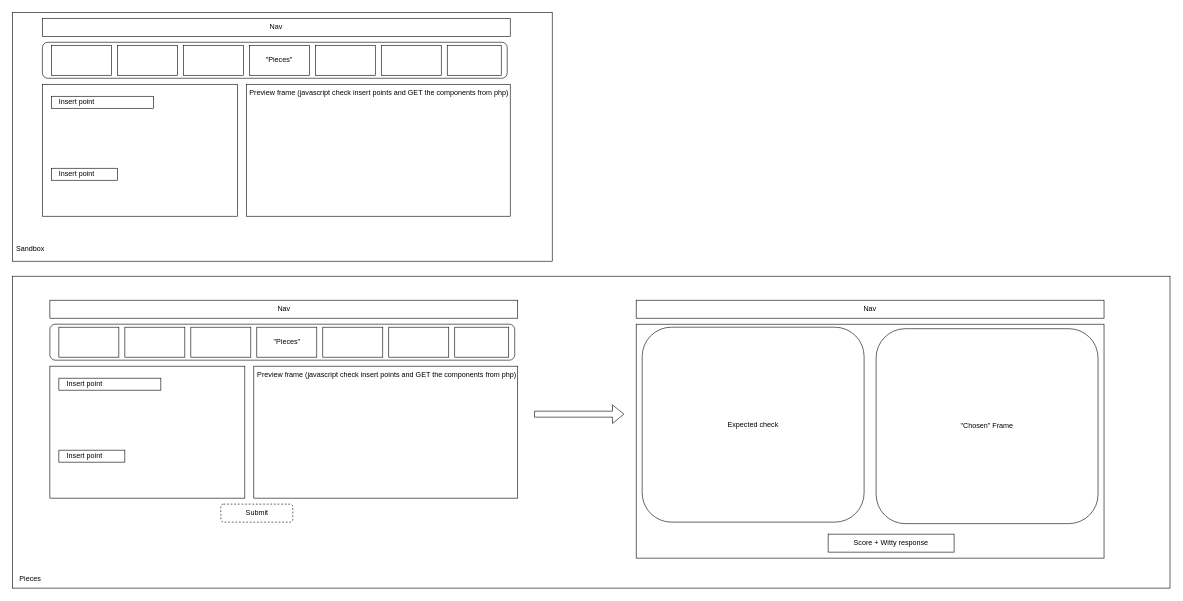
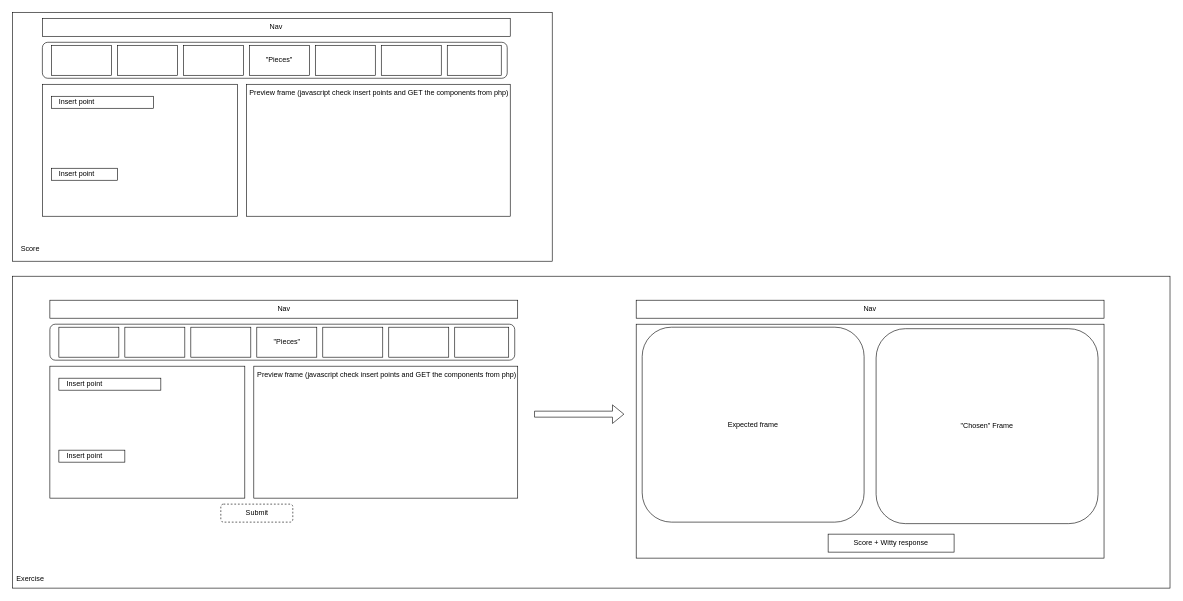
  <mxCell id="0" />
  <mxCell id="1" parent="0" />
  <mxCell id="2" value="" style="group" vertex="1" connectable="0" parent="1"><mxGeometry x="70" y="30" width="850" height="400" as="geometry" /></mxCell>
  <mxCell id="3" value="" style="group" vertex="1" connectable="0" parent="2"><mxGeometry width="850" height="400" as="geometry" /></mxCell>
  <mxCell id="4" value="" style="group" vertex="1" connectable="0" parent="3"><mxGeometry width="850" height="400" as="geometry" /></mxCell>
  <mxCell id="5" value="" style="group" vertex="1" connectable="0" parent="4"><mxGeometry y="110" width="325" height="220" as="geometry" /></mxCell>
  <mxCell id="6" value="" style="group" vertex="1" connectable="0" parent="5"><mxGeometry width="325" height="220" as="geometry" /></mxCell>
  <mxCell id="7" value="" style="rounded=0;whiteSpace=wrap;html=1;" vertex="1" parent="6"><mxGeometry width="325" height="220" as="geometry" /></mxCell>
  <mxCell id="8" value="" style="rounded=0;whiteSpace=wrap;html=1;" vertex="1" parent="6"><mxGeometry x="15" y="20" width="170" height="20" as="geometry" /></mxCell>
  <mxCell id="9" value="" style="rounded=0;whiteSpace=wrap;html=1;" vertex="1" parent="6"><mxGeometry x="15" y="140" width="110" height="20" as="geometry" /></mxCell>
  <mxCell id="10" value="Insert point" style="text;html=1;align=center;verticalAlign=middle;whiteSpace=wrap;rounded=0;" vertex="1" parent="6"><mxGeometry x="15" y="15" width="85" height="30" as="geometry" /></mxCell>
  <mxCell id="11" value="Insert point" style="text;html=1;align=center;verticalAlign=middle;whiteSpace=wrap;rounded=0;" vertex="1" parent="6"><mxGeometry x="15" y="135" width="85" height="30" as="geometry" /></mxCell>
  <mxCell id="12" value="" style="group" vertex="1" connectable="0" parent="4"><mxGeometry width="780" height="30" as="geometry" /></mxCell>
  <mxCell id="13" value="" style="rounded=0;whiteSpace=wrap;html=1;" vertex="1" parent="12"><mxGeometry width="780" height="30" as="geometry" /></mxCell>
  <mxCell id="14" value="Nav" style="text;html=1;align=center;verticalAlign=middle;whiteSpace=wrap;rounded=0;" vertex="1" parent="12"><mxGeometry x="360" width="60" height="30" as="geometry" /></mxCell>
  <mxCell id="15" value="" style="group" vertex="1" connectable="0" parent="4"><mxGeometry y="40" width="850" height="360" as="geometry" /></mxCell>
  <mxCell id="16" value="" style="group" vertex="1" connectable="0" parent="15"><mxGeometry width="850" height="360" as="geometry" /></mxCell>
  <mxCell id="17" value="" style="rounded=0;whiteSpace=wrap;html=1;fillColor=none;" vertex="1" parent="16"><mxGeometry x="-50" y="-50" width="900" height="415" as="geometry" /></mxCell>
  <mxCell id="18" value="" style="rounded=1;whiteSpace=wrap;html=1;" vertex="1" parent="16"><mxGeometry width="775" height="60" as="geometry" /></mxCell>
  <mxCell id="19" value="" style="rounded=0;whiteSpace=wrap;html=1;" vertex="1" parent="16"><mxGeometry x="15" y="5" width="100" height="50" as="geometry" /></mxCell>
  <mxCell id="20" value="" style="rounded=0;whiteSpace=wrap;html=1;" vertex="1" parent="16"><mxGeometry x="125" y="5" width="100" height="50" as="geometry" /></mxCell>
  <mxCell id="21" value="" style="rounded=0;whiteSpace=wrap;html=1;" vertex="1" parent="16"><mxGeometry x="235" y="5" width="100" height="50" as="geometry" /></mxCell>
  <mxCell id="22" value="" style="rounded=0;whiteSpace=wrap;html=1;" vertex="1" parent="16"><mxGeometry x="345" y="5" width="100" height="50" as="geometry" /></mxCell>
  <mxCell id="23" value="" style="rounded=0;whiteSpace=wrap;html=1;" vertex="1" parent="16"><mxGeometry x="455" y="5" width="100" height="50" as="geometry" /></mxCell>
  <mxCell id="24" value="" style="rounded=0;whiteSpace=wrap;html=1;" vertex="1" parent="16"><mxGeometry x="565" y="5" width="100" height="50" as="geometry" /></mxCell>
  <mxCell id="25" value="" style="rounded=0;whiteSpace=wrap;html=1;" vertex="1" parent="16"><mxGeometry x="675" y="5" width="90" height="50" as="geometry" /></mxCell>
  <mxCell id="26" value="&quot;Pieces&quot;" style="text;html=1;align=center;verticalAlign=middle;whiteSpace=wrap;rounded=0;" vertex="1" parent="16"><mxGeometry x="365" y="15" width="60" height="30" as="geometry" /></mxCell>
- <mxCell id="27" value="Sandbox" style="text;html=1;align=center;verticalAlign=middle;whiteSpace=wrap;rounded=0;" vertex="1" parent="16"><mxGeometry x="-50" y="330" width="60" height="30" as="geometry" /></mxCell>
+ <mxCell id="27" value="Score" style="text;html=1;align=center;verticalAlign=middle;whiteSpace=wrap;rounded=0;" vertex="1" parent="16"><mxGeometry x="-50" y="330" width="60" height="30" as="geometry" /></mxCell>
  <mxCell id="28" value="" style="group" vertex="1" connectable="0" parent="4"><mxGeometry x="340" y="110" width="440" height="220" as="geometry" /></mxCell>
  <mxCell id="29" value="" style="rounded=0;whiteSpace=wrap;html=1;" vertex="1" parent="28"><mxGeometry width="440" height="220" as="geometry" /></mxCell>
  <mxCell id="30" value="Preview frame (javascript check insert points and GET the components from php)" style="text;html=1;align=center;verticalAlign=middle;whiteSpace=wrap;rounded=0;" vertex="1" parent="28"><mxGeometry x="3" width="437" height="30" as="geometry" /></mxCell>
  <mxCell id="31" value="" style="group" vertex="1" connectable="0" parent="1"><mxGeometry x="20" y="460" width="1930" height="520" as="geometry" /></mxCell>
  <mxCell id="32" value="" style="group" vertex="1" connectable="0" parent="31"><mxGeometry x="62.5" y="40" width="1757.5" height="430" as="geometry" /></mxCell>
  <mxCell id="33" value="" style="shape=flexArrow;endArrow=classic;html=1;movable=1;resizable=1;rotatable=1;deletable=1;editable=1;locked=0;connectable=1;" edge="1" parent="32"><mxGeometry width="50" height="50" relative="1" as="geometry"><mxPoint x="807.5" y="190" as="sourcePoint" /><mxPoint x="957.5" y="190" as="targetPoint" /></mxGeometry></mxCell>
  <mxCell id="34" value="" style="group" vertex="1" connectable="0" parent="32"><mxGeometry x="977.5" width="780" height="430" as="geometry" /></mxCell>
  <mxCell id="35" value="" style="rounded=0;whiteSpace=wrap;html=1;movable=1;resizable=1;rotatable=1;deletable=1;editable=1;locked=0;connectable=1;container=0;" vertex="1" parent="34"><mxGeometry y="40" width="780" height="390" as="geometry" /></mxCell>
- <mxCell id="36" value="Expected check" style="rounded=1;whiteSpace=wrap;html=1;movable=1;resizable=1;rotatable=1;deletable=1;editable=1;locked=0;connectable=1;container=0;" vertex="1" parent="34"><mxGeometry x="10" y="45" width="370" height="325" as="geometry" /></mxCell>
+ <mxCell id="36" value="Expected frame" style="rounded=1;whiteSpace=wrap;html=1;movable=1;resizable=1;rotatable=1;deletable=1;editable=1;locked=0;connectable=1;container=0;" vertex="1" parent="34"><mxGeometry x="10" y="45" width="370" height="325" as="geometry" /></mxCell>
  <mxCell id="37" value="&quot;Chosen&quot; Frame" style="rounded=1;whiteSpace=wrap;html=1;movable=1;resizable=1;rotatable=1;deletable=1;editable=1;locked=0;connectable=1;container=0;" vertex="1" parent="34"><mxGeometry x="400" y="47.5" width="370" height="325" as="geometry" /></mxCell>
  <mxCell id="38" value="Score + Witty response" style="rounded=0;whiteSpace=wrap;html=1;movable=1;resizable=1;rotatable=1;deletable=1;editable=1;locked=0;connectable=1;container=0;" vertex="1" parent="34"><mxGeometry x="320" y="390" width="210" height="30" as="geometry" /></mxCell>
  <mxCell id="39" value="" style="rounded=0;whiteSpace=wrap;html=1;movable=1;resizable=1;rotatable=1;deletable=1;editable=1;locked=0;connectable=1;container=0;" vertex="1" parent="34"><mxGeometry width="780" height="30" as="geometry" /></mxCell>
  <mxCell id="40" value="Nav" style="text;html=1;align=center;verticalAlign=middle;whiteSpace=wrap;rounded=0;movable=1;resizable=1;rotatable=1;deletable=1;editable=1;locked=0;connectable=1;container=0;" vertex="1" parent="34"><mxGeometry x="360" width="60" height="30" as="geometry" /></mxCell>
  <mxCell id="41" value="" style="group" vertex="1" connectable="0" parent="32"><mxGeometry width="780" height="370" as="geometry" /></mxCell>
  <mxCell id="42" value="Submit" style="rounded=1;whiteSpace=wrap;html=1;movable=1;resizable=1;rotatable=1;deletable=1;editable=1;locked=0;connectable=1;container=0;dashed=1;" vertex="1" parent="41"><mxGeometry x="285" y="340" width="120" height="30" as="geometry" /></mxCell>
  <mxCell id="43" value="" style="rounded=0;whiteSpace=wrap;html=1;movable=1;resizable=1;rotatable=1;deletable=1;editable=1;locked=0;connectable=1;container=0;" vertex="1" parent="41"><mxGeometry y="110" width="325" height="220" as="geometry" /></mxCell>
  <mxCell id="44" value="" style="rounded=0;whiteSpace=wrap;html=1;movable=1;resizable=1;rotatable=1;deletable=1;editable=1;locked=0;connectable=1;container=0;" vertex="1" parent="41"><mxGeometry x="15" y="130" width="170" height="20" as="geometry" /></mxCell>
  <mxCell id="45" value="" style="rounded=0;whiteSpace=wrap;html=1;movable=1;resizable=1;rotatable=1;deletable=1;editable=1;locked=0;connectable=1;container=0;" vertex="1" parent="41"><mxGeometry x="15" y="250" width="110" height="20" as="geometry" /></mxCell>
  <mxCell id="46" value="Insert point" style="text;html=1;align=center;verticalAlign=middle;whiteSpace=wrap;rounded=0;movable=1;resizable=1;rotatable=1;deletable=1;editable=1;locked=0;connectable=1;container=0;" vertex="1" parent="41"><mxGeometry x="15" y="125" width="85" height="30" as="geometry" /></mxCell>
  <mxCell id="47" value="Insert point" style="text;html=1;align=center;verticalAlign=middle;whiteSpace=wrap;rounded=0;movable=1;resizable=1;rotatable=1;deletable=1;editable=1;locked=0;connectable=1;container=0;" vertex="1" parent="41"><mxGeometry x="15" y="245" width="85" height="30" as="geometry" /></mxCell>
  <mxCell id="48" value="" style="rounded=0;whiteSpace=wrap;html=1;movable=1;resizable=1;rotatable=1;deletable=1;editable=1;locked=0;connectable=1;container=0;" vertex="1" parent="41"><mxGeometry width="780" height="30" as="geometry" /></mxCell>
  <mxCell id="49" value="Nav" style="text;html=1;align=center;verticalAlign=middle;whiteSpace=wrap;rounded=0;movable=1;resizable=1;rotatable=1;deletable=1;editable=1;locked=0;connectable=1;container=0;" vertex="1" parent="41"><mxGeometry x="360" width="60" height="30" as="geometry" /></mxCell>
  <mxCell id="50" value="" style="rounded=1;whiteSpace=wrap;html=1;movable=1;resizable=1;rotatable=1;deletable=1;editable=1;locked=0;connectable=1;container=0;" vertex="1" parent="41"><mxGeometry y="40" width="775" height="60" as="geometry" /></mxCell>
  <mxCell id="51" value="" style="rounded=0;whiteSpace=wrap;html=1;movable=1;resizable=1;rotatable=1;deletable=1;editable=1;locked=0;connectable=1;container=0;" vertex="1" parent="41"><mxGeometry x="15" y="45" width="100" height="50" as="geometry" /></mxCell>
  <mxCell id="52" value="" style="rounded=0;whiteSpace=wrap;html=1;movable=1;resizable=1;rotatable=1;deletable=1;editable=1;locked=0;connectable=1;container=0;" vertex="1" parent="41"><mxGeometry x="125" y="45" width="100" height="50" as="geometry" /></mxCell>
  <mxCell id="53" value="" style="rounded=0;whiteSpace=wrap;html=1;movable=1;resizable=1;rotatable=1;deletable=1;editable=1;locked=0;connectable=1;container=0;" vertex="1" parent="41"><mxGeometry x="235" y="45" width="100" height="50" as="geometry" /></mxCell>
  <mxCell id="54" value="" style="rounded=0;whiteSpace=wrap;html=1;movable=1;resizable=1;rotatable=1;deletable=1;editable=1;locked=0;connectable=1;container=0;" vertex="1" parent="41"><mxGeometry x="345" y="45" width="100" height="50" as="geometry" /></mxCell>
  <mxCell id="55" value="" style="rounded=0;whiteSpace=wrap;html=1;movable=1;resizable=1;rotatable=1;deletable=1;editable=1;locked=0;connectable=1;container=0;" vertex="1" parent="41"><mxGeometry x="455" y="45" width="100" height="50" as="geometry" /></mxCell>
  <mxCell id="56" value="" style="rounded=0;whiteSpace=wrap;html=1;movable=1;resizable=1;rotatable=1;deletable=1;editable=1;locked=0;connectable=1;container=0;" vertex="1" parent="41"><mxGeometry x="565" y="45" width="100" height="50" as="geometry" /></mxCell>
  <mxCell id="57" value="" style="rounded=0;whiteSpace=wrap;html=1;movable=1;resizable=1;rotatable=1;deletable=1;editable=1;locked=0;connectable=1;container=0;" vertex="1" parent="41"><mxGeometry x="675" y="45" width="90" height="50" as="geometry" /></mxCell>
  <mxCell id="58" value="&quot;Pieces&quot;" style="text;html=1;align=center;verticalAlign=middle;whiteSpace=wrap;rounded=0;movable=1;resizable=1;rotatable=1;deletable=1;editable=1;locked=0;connectable=1;container=0;" vertex="1" parent="41"><mxGeometry x="365" y="55" width="60" height="30" as="geometry" /></mxCell>
  <mxCell id="59" value="" style="rounded=0;whiteSpace=wrap;html=1;movable=1;resizable=1;rotatable=1;deletable=1;editable=1;locked=0;connectable=1;container=0;" vertex="1" parent="41"><mxGeometry x="340" y="110" width="440" height="220" as="geometry" /></mxCell>
  <mxCell id="60" value="Preview frame (javascript check insert points and GET the components from php)" style="text;html=1;align=center;verticalAlign=middle;whiteSpace=wrap;rounded=0;movable=1;resizable=1;rotatable=1;deletable=1;editable=1;locked=0;connectable=1;container=0;" vertex="1" parent="41"><mxGeometry x="343" y="110" width="437" height="30" as="geometry" /></mxCell>
  <mxCell id="61" value="" style="rounded=0;whiteSpace=wrap;html=1;fillColor=none;" vertex="1" parent="31"><mxGeometry width="1930" height="520" as="geometry" /></mxCell>
- <mxCell id="62" value="Pieces" style="text;html=1;align=center;verticalAlign=middle;whiteSpace=wrap;rounded=0;" vertex="1" parent="31"><mxGeometry y="490" width="60" height="30" as="geometry" /></mxCell>
+ <mxCell id="62" value="Exercise" style="text;html=1;align=center;verticalAlign=middle;whiteSpace=wrap;rounded=0;" vertex="1" parent="31"><mxGeometry y="490" width="60" height="30" as="geometry" /></mxCell>
